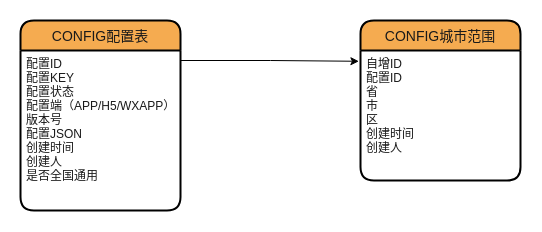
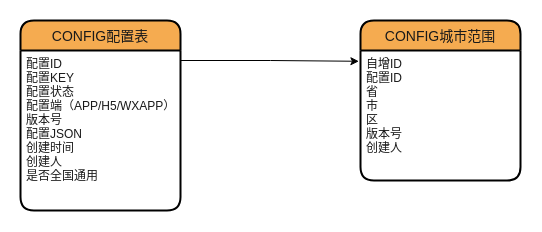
  <mxCell id="0" />
  <mxCell id="1" parent="0" />
  <mxCell id="2" value="CONFIG配置表" style="swimlane;childLayout=stackLayout;horizontal=1;startSize=30;horizontalStack=0;rounded=1;fontSize=14;fontStyle=0;strokeWidth=2;resizeParent=0;resizeLast=1;shadow=0;dashed=0;align=center;sketch=0;fontColor=#1A1A1A;fillColor=#F5AB50;movable=1;resizable=1;rotatable=1;deletable=1;editable=1;connectable=1;" vertex="1" parent="1"><mxGeometry x="20" y="20" width="160" height="190" as="geometry" /></mxCell>
  <mxCell id="3" value="配置ID&#10;配置KEY&#10;配置状态&#10;配置端（APP/H5/WXAPP）&#10;版本号&#10;配置JSON&#10;创建时间&#10;创建人&#10;是否全国通用" style="align=left;strokeColor=none;fillColor=none;spacingLeft=4;fontSize=12;verticalAlign=top;resizable=1;rotatable=1;part=1;rounded=0;sketch=0;fontColor=#1A1A1A;movable=1;deletable=1;editable=1;connectable=1;" vertex="1" parent="2"><mxGeometry y="30" width="160" height="160" as="geometry" /></mxCell>
  <mxCell id="4" value="CONFIG城市范围" style="swimlane;childLayout=stackLayout;horizontal=1;startSize=30;horizontalStack=0;rounded=1;fontSize=14;fontStyle=0;strokeWidth=2;resizeParent=0;resizeLast=1;shadow=0;dashed=0;align=center;sketch=0;fontColor=#1A1A1A;fillColor=#F5AB50;movable=1;resizable=1;rotatable=1;deletable=1;editable=1;connectable=1;" vertex="1" parent="1"><mxGeometry x="360" y="20" width="160" height="160" as="geometry" /></mxCell>
- <mxCell id="5" value="自增ID&#10;配置ID&#10;省&#10;市&#10;区&#10;创建时间&#10;创建人" style="align=left;strokeColor=none;fillColor=none;spacingLeft=4;fontSize=12;verticalAlign=top;resizable=1;rotatable=1;part=1;rounded=0;sketch=0;fontColor=#1A1A1A;movable=1;deletable=1;editable=1;connectable=1;" vertex="1" parent="4"><mxGeometry y="30" width="160" height="130" as="geometry" /></mxCell>
+ <mxCell id="5" value="自增ID&#10;配置ID&#10;省&#10;市&#10;区&#10;版本号&#10;创建人" style="align=left;strokeColor=none;fillColor=none;spacingLeft=4;fontSize=12;verticalAlign=top;resizable=1;rotatable=1;part=1;rounded=0;sketch=0;fontColor=#1A1A1A;movable=1;deletable=1;editable=1;connectable=1;" vertex="1" parent="4"><mxGeometry y="30" width="160" height="130" as="geometry" /></mxCell>
  <mxCell id="6" style="edgeStyle=orthogonalEdgeStyle;rounded=0;orthogonalLoop=1;jettySize=auto;html=1;exitX=1;exitY=0;exitDx=0;exitDy=0;entryX=-0.01;entryY=0.083;entryDx=0;entryDy=0;entryPerimeter=0;" edge="1" parent="1" source="3" target="5"><mxGeometry relative="1" as="geometry"><Array as="points"><mxPoint x="180" y="60" /><mxPoint x="270" y="60" /></Array></mxGeometry></mxCell>
